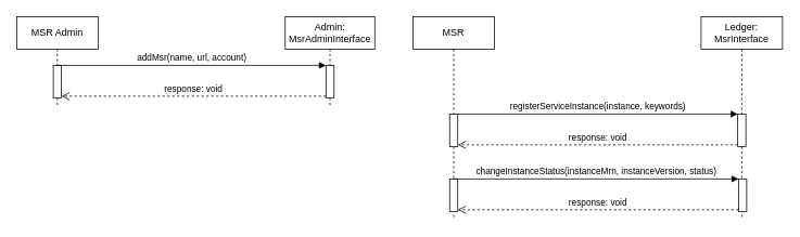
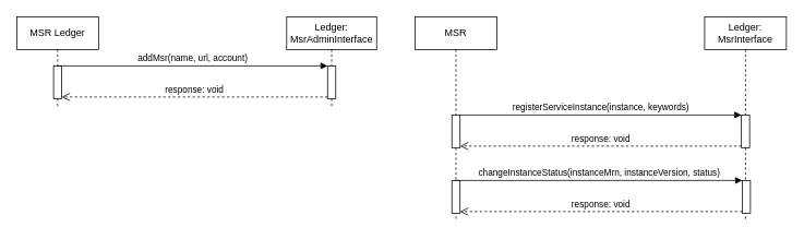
  <mxCell id="0" />
  <mxCell id="1" parent="0" />
  <mxCell id="2" value="MSR" style="shape=umlLifeline;perimeter=lifelinePerimeter;whiteSpace=wrap;html=1;container=1;collapsible=0;recursiveResize=0;outlineConnect=0;" parent="1" vertex="1"><mxGeometry x="507" y="20" width="100" height="250" as="geometry" /></mxCell>
  <mxCell id="3" value="" style="html=1;points=[];perimeter=orthogonalPerimeter;" parent="2" vertex="1"><mxGeometry x="45" y="120" width="10" height="40" as="geometry" /></mxCell>
  <mxCell id="4" value="" style="html=1;points=[];perimeter=orthogonalPerimeter;" parent="2" vertex="1"><mxGeometry x="45" y="200" width="10" height="40" as="geometry" /></mxCell>
  <mxCell id="5" value="Ledger: MsrInterface" style="shape=umlLifeline;perimeter=lifelinePerimeter;whiteSpace=wrap;html=1;container=1;collapsible=0;recursiveResize=0;outlineConnect=0;" parent="1" vertex="1"><mxGeometry x="861" y="20" width="100" height="250" as="geometry" /></mxCell>
  <mxCell id="6" value="" style="html=1;points=[];perimeter=orthogonalPerimeter;" parent="5" vertex="1"><mxGeometry x="45" y="120" width="10" height="40" as="geometry" /></mxCell>
  <mxCell id="7" value="" style="html=1;points=[];perimeter=orthogonalPerimeter;" parent="5" vertex="1"><mxGeometry x="46" y="200" width="10" height="40" as="geometry" /></mxCell>
  <mxCell id="8" value="registerServiceInstance(instance, keywords)" style="html=1;verticalAlign=bottom;endArrow=block;entryX=0;entryY=0;rounded=0;" parent="1" source="3" target="6" edge="1"><mxGeometry relative="1" as="geometry"><mxPoint x="837" y="100" as="sourcePoint" /></mxGeometry></mxCell>
  <mxCell id="9" value="response: void" style="html=1;verticalAlign=bottom;endArrow=open;dashed=1;endSize=8;exitX=0;exitY=0.95;rounded=0;" parent="1" source="6" target="3" edge="1"><mxGeometry relative="1" as="geometry"><mxPoint x="837" y="176" as="targetPoint" /></mxGeometry></mxCell>
  <mxCell id="10" value="changeInstanceStatus(instanceMrn, instanceVersion, status)" style="html=1;verticalAlign=bottom;endArrow=block;entryX=0;entryY=0;rounded=0;" parent="1" source="2" target="7" edge="1"><mxGeometry relative="1" as="geometry"><mxPoint x="836" y="180" as="sourcePoint" /></mxGeometry></mxCell>
  <mxCell id="11" value="response: void" style="html=1;verticalAlign=bottom;endArrow=open;dashed=1;endSize=8;exitX=0;exitY=0.95;rounded=0;" parent="1" source="7" target="4" edge="1"><mxGeometry relative="1" as="geometry"><mxPoint x="836" y="256" as="targetPoint" /></mxGeometry></mxCell>
- <mxCell id="12" value="Admin: MsrAdminInterface" style="shape=umlLifeline;perimeter=lifelinePerimeter;whiteSpace=wrap;html=1;container=1;collapsible=0;recursiveResize=0;outlineConnect=0;" parent="1" vertex="1"><mxGeometry x="350" y="20" width="110" height="110" as="geometry" /></mxCell>
+ <mxCell id="12" value="Ledger: MsrAdminInterface" style="shape=umlLifeline;perimeter=lifelinePerimeter;whiteSpace=wrap;html=1;container=1;collapsible=0;recursiveResize=0;outlineConnect=0;" parent="1" vertex="1"><mxGeometry x="350" y="20" width="110" height="110" as="geometry" /></mxCell>
  <mxCell id="13" value="" style="html=1;points=[];perimeter=orthogonalPerimeter;" parent="12" vertex="1"><mxGeometry x="50" y="60" width="10" height="40" as="geometry" /></mxCell>
- <mxCell id="14" value="MSR Admin" style="shape=umlLifeline;perimeter=lifelinePerimeter;whiteSpace=wrap;html=1;container=1;collapsible=0;recursiveResize=0;outlineConnect=0;" parent="1" vertex="1"><mxGeometry x="20" y="20" width="100" height="110" as="geometry" /></mxCell>
+ <mxCell id="14" value="MSR Ledger" style="shape=umlLifeline;perimeter=lifelinePerimeter;whiteSpace=wrap;html=1;container=1;collapsible=0;recursiveResize=0;outlineConnect=0;" parent="1" vertex="1"><mxGeometry x="20" y="20" width="100" height="110" as="geometry" /></mxCell>
  <mxCell id="15" value="" style="html=1;points=[];perimeter=orthogonalPerimeter;" parent="14" vertex="1"><mxGeometry x="45" y="60" width="10" height="40" as="geometry" /></mxCell>
  <mxCell id="16" value="addMsr(name, url, account)" style="html=1;verticalAlign=bottom;endArrow=block;entryX=0;entryY=0;rounded=0;" parent="1" source="14" target="13" edge="1"><mxGeometry relative="1" as="geometry"><mxPoint x="330" y="70" as="sourcePoint" /></mxGeometry></mxCell>
  <mxCell id="17" value="response: void" style="html=1;verticalAlign=bottom;endArrow=open;dashed=1;endSize=8;exitX=0;exitY=0.95;rounded=0;" parent="1" source="13" target="15" edge="1"><mxGeometry relative="1" as="geometry"><mxPoint x="330" y="146" as="targetPoint" /></mxGeometry></mxCell>
